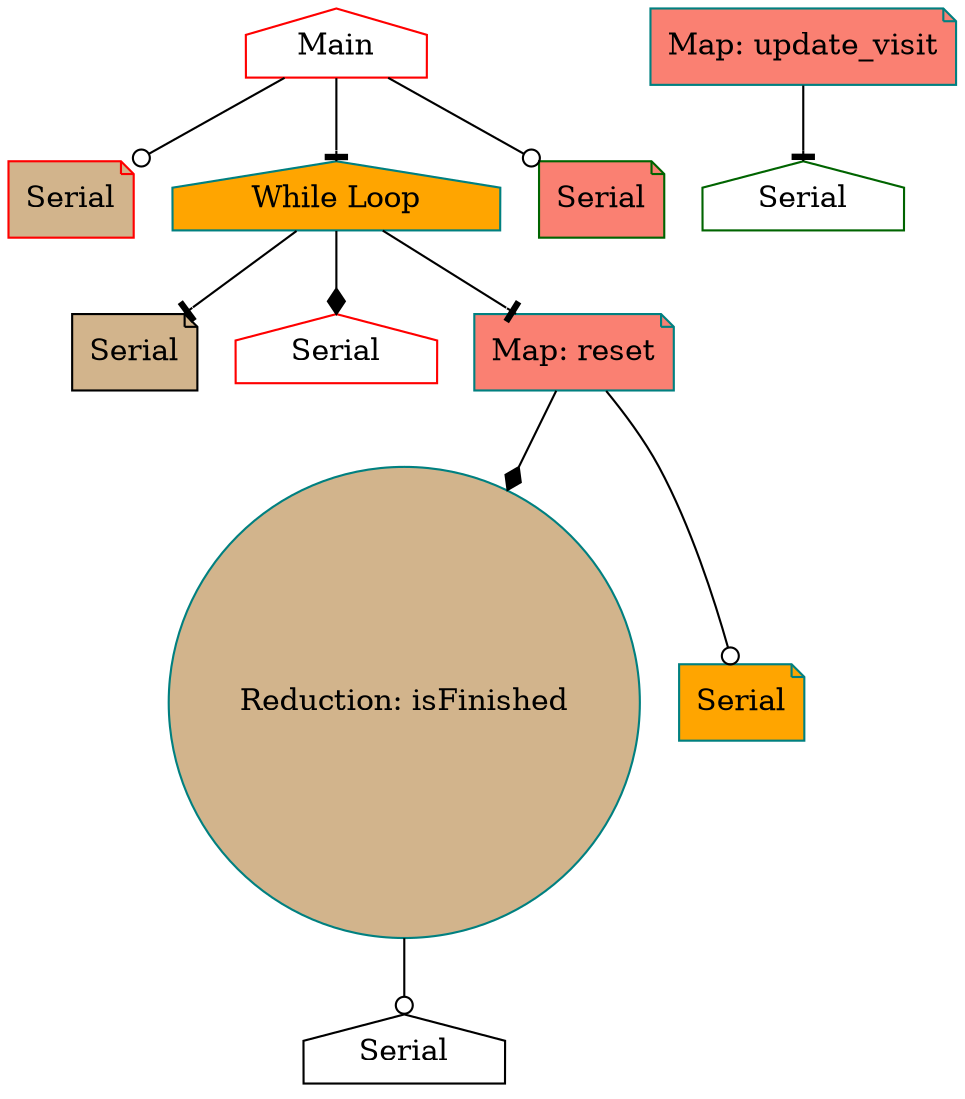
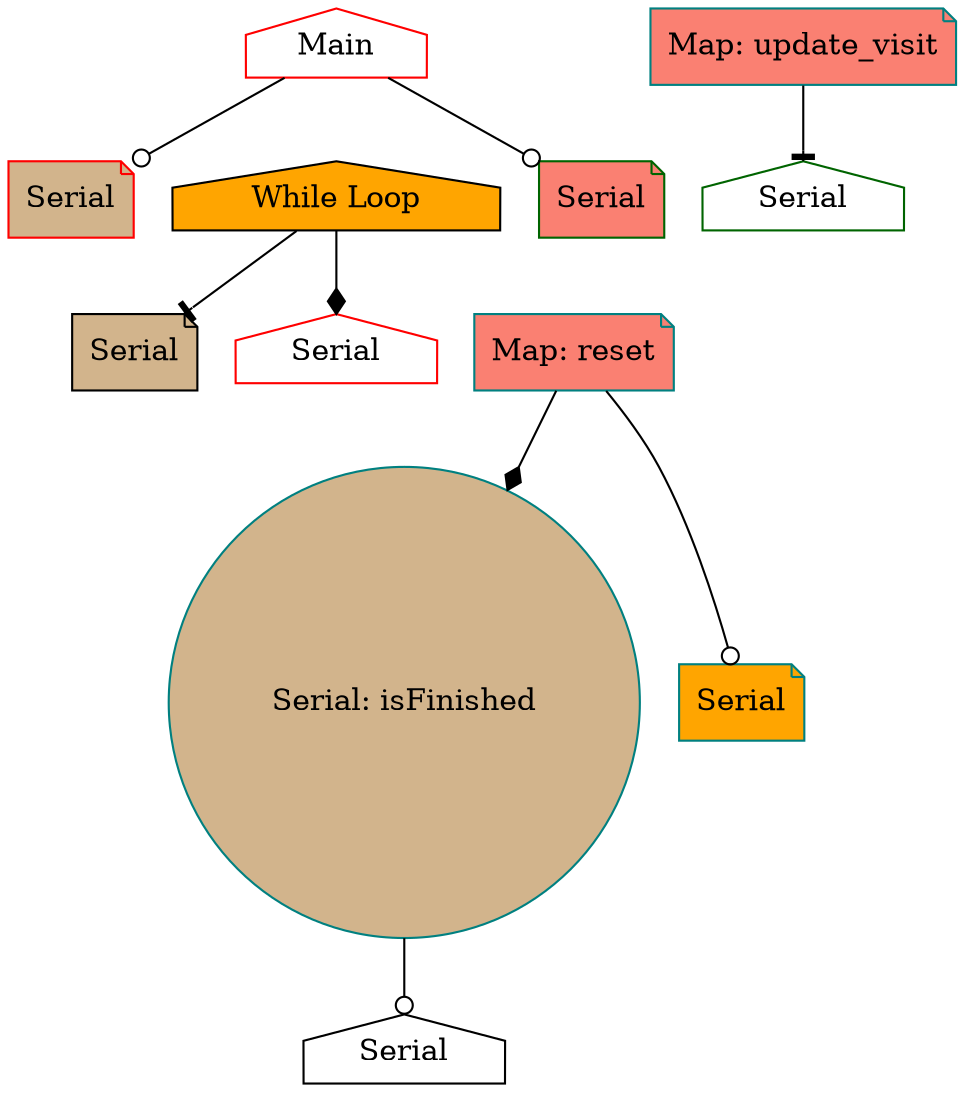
  digraph {
    node [color=teal fillcolor=white shape=note style=filled]
    edge [arrowhead=odot]
    n1 [color=red label=Main shape=house]
    n2 [color=red fillcolor=tan label=Serial]
-   n3 [fillcolor=orange label="While Loop" shape=house]
+   n3 [color=black fillcolor=orange label="While Loop" shape=house]
    n4 [color=darkgreen fillcolor=salmon label=Serial]
    n5 [color=black fillcolor=tan label=Serial]
    n6 [color=red label=Serial shape=house]
    n7 [fillcolor=salmon label="Map: reset"]
    n8 [fillcolor=salmon label="Map: update_visit"]
    n9 [color=darkgreen label=Serial shape=house]
-   n10 [fillcolor=tan label="Reduction: isFinished" shape=circle]
+   n10 [fillcolor=tan label="Serial: isFinished" shape=circle]
    n11 [color=black label=Serial shape=house]
    n12 [fillcolor=orange label=Serial]
    n1 -> n2
-   n1 -> n3 [arrowhead=tee]
    n1 -> n4
    n3 -> n5 [arrowhead=tee]
    n3 -> n6 [arrowhead=diamond]
-   n3 -> n7 [arrowhead=tee]
    n7 -> n10 [arrowhead=diamond]
    n7 -> n12
    n8 -> n9 [arrowhead=tee]
    n10 -> n11
  }
